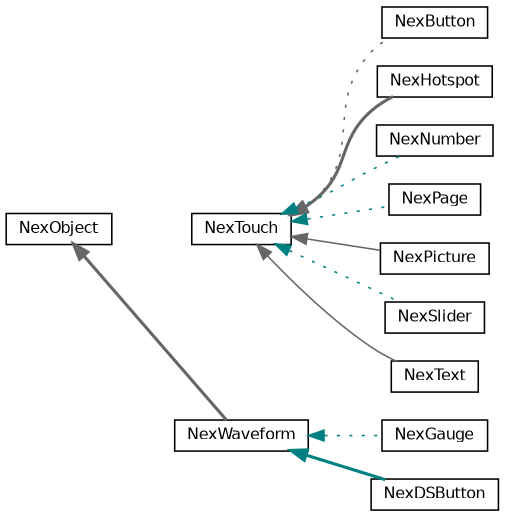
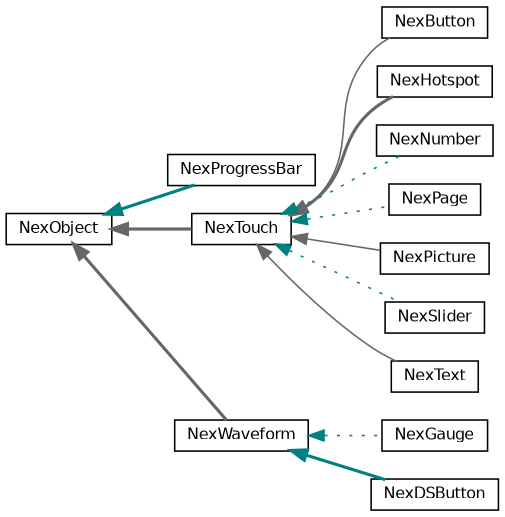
  digraph {
    rankdir=LR
    node [color=black fillcolor=white fontname=Helvetica fontsize=10 shape=record style=filled]
    edge [color=teal dir=back fontname=Helvetica fontsize=10 labelfontname=Helvetica labelfontsize=10 style=bold]
    n1 [height=0.2 label=NexObject width=0.4]
+   n2 [height=0.2 label=NexProgressBar width=0.4]
    n3 [height=0.2 label=NexTouch width=0.4]
    n4 [height=0.2 label=NexWaveform width=0.4]
    n5 [height=0.2 label=NexGauge width=0.4]
    n6 [height=0.2 label=NexButton width=0.4]
    n7 [height=0.2 label=NexHotspot width=0.4]
    n8 [height=0.2 label=NexNumber width=0.4]
    n9 [height=0.2 label=NexPage width=0.4]
    n10 [height=0.2 label=NexPicture width=0.4]
    n11 [height=0.2 label=NexSlider width=0.4]
    n12 [height=0.2 label=NexText width=0.4]
    n13 [height=0.2 label=NexDSButton width=0.4]
+   n1 -> n2
+   n1 -> n3 [color=gray40]
    n1 -> n4 [color=gray40]
-   n3 -> n6 [color=gray40 style=dotted]
+   n3 -> n6 [color=gray40 style=solid]
    n3 -> n7 [color=gray40]
    n3 -> n8 [style=dotted]
    n3 -> n9 [style=dotted]
    n3 -> n10 [color=gray40 style=solid]
    n3 -> n11 [style=dotted]
    n3 -> n12 [color=gray40 style=solid]
    n4 -> n5 [style=dotted]
    n4 -> n13
  }
